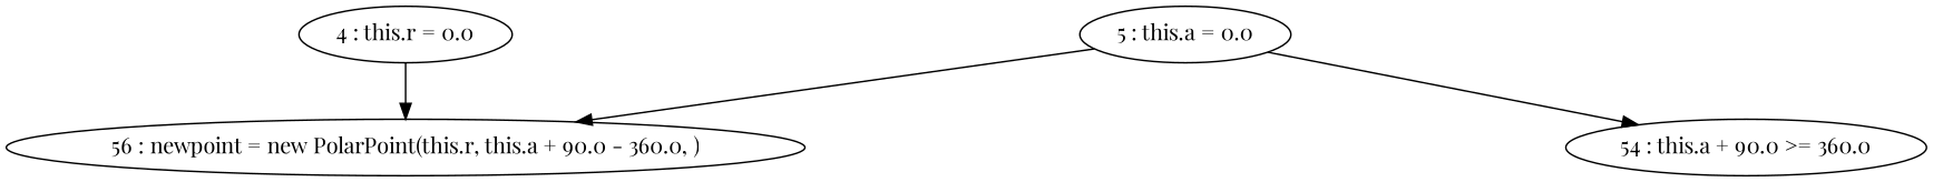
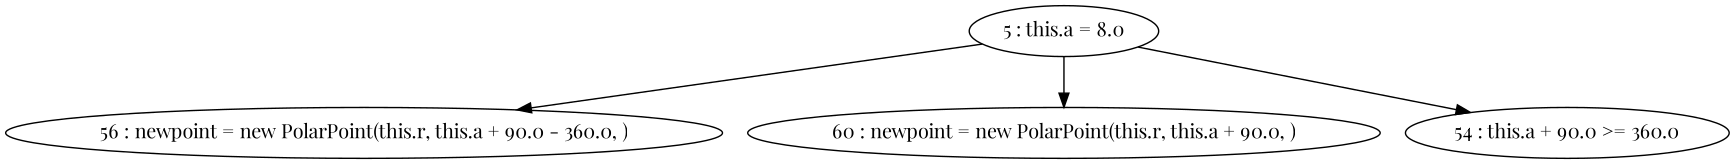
  digraph {
    fontname="Playfair Display"
    node [fontname="Playfair Display"]
    edge [fontname="Playfair Display"]
-   "4 : this.r = 0.0"
    "56 : newpoint = new PolarPoint(this.r, this.a + 90.0 - 360.0, )"
-   "5 : this.a = 0.0"
+   "5 : this.a = 0.0" [label="5 : this.a = 8.0"]
+   "60 : newpoint = new PolarPoint(this.r, this.a + 90.0, )"
    "54 : this.a + 90.0 >= 360.0"
-   "4 : this.r = 0.0" -> "56 : newpoint = new PolarPoint(this.r, this.a + 90.0 - 360.0, )"
    "5 : this.a = 0.0" -> "56 : newpoint = new PolarPoint(this.r, this.a + 90.0 - 360.0, )"
+   "5 : this.a = 0.0" -> "60 : newpoint = new PolarPoint(this.r, this.a + 90.0, )"
    "5 : this.a = 0.0" -> "54 : this.a + 90.0 >= 360.0"
  }
